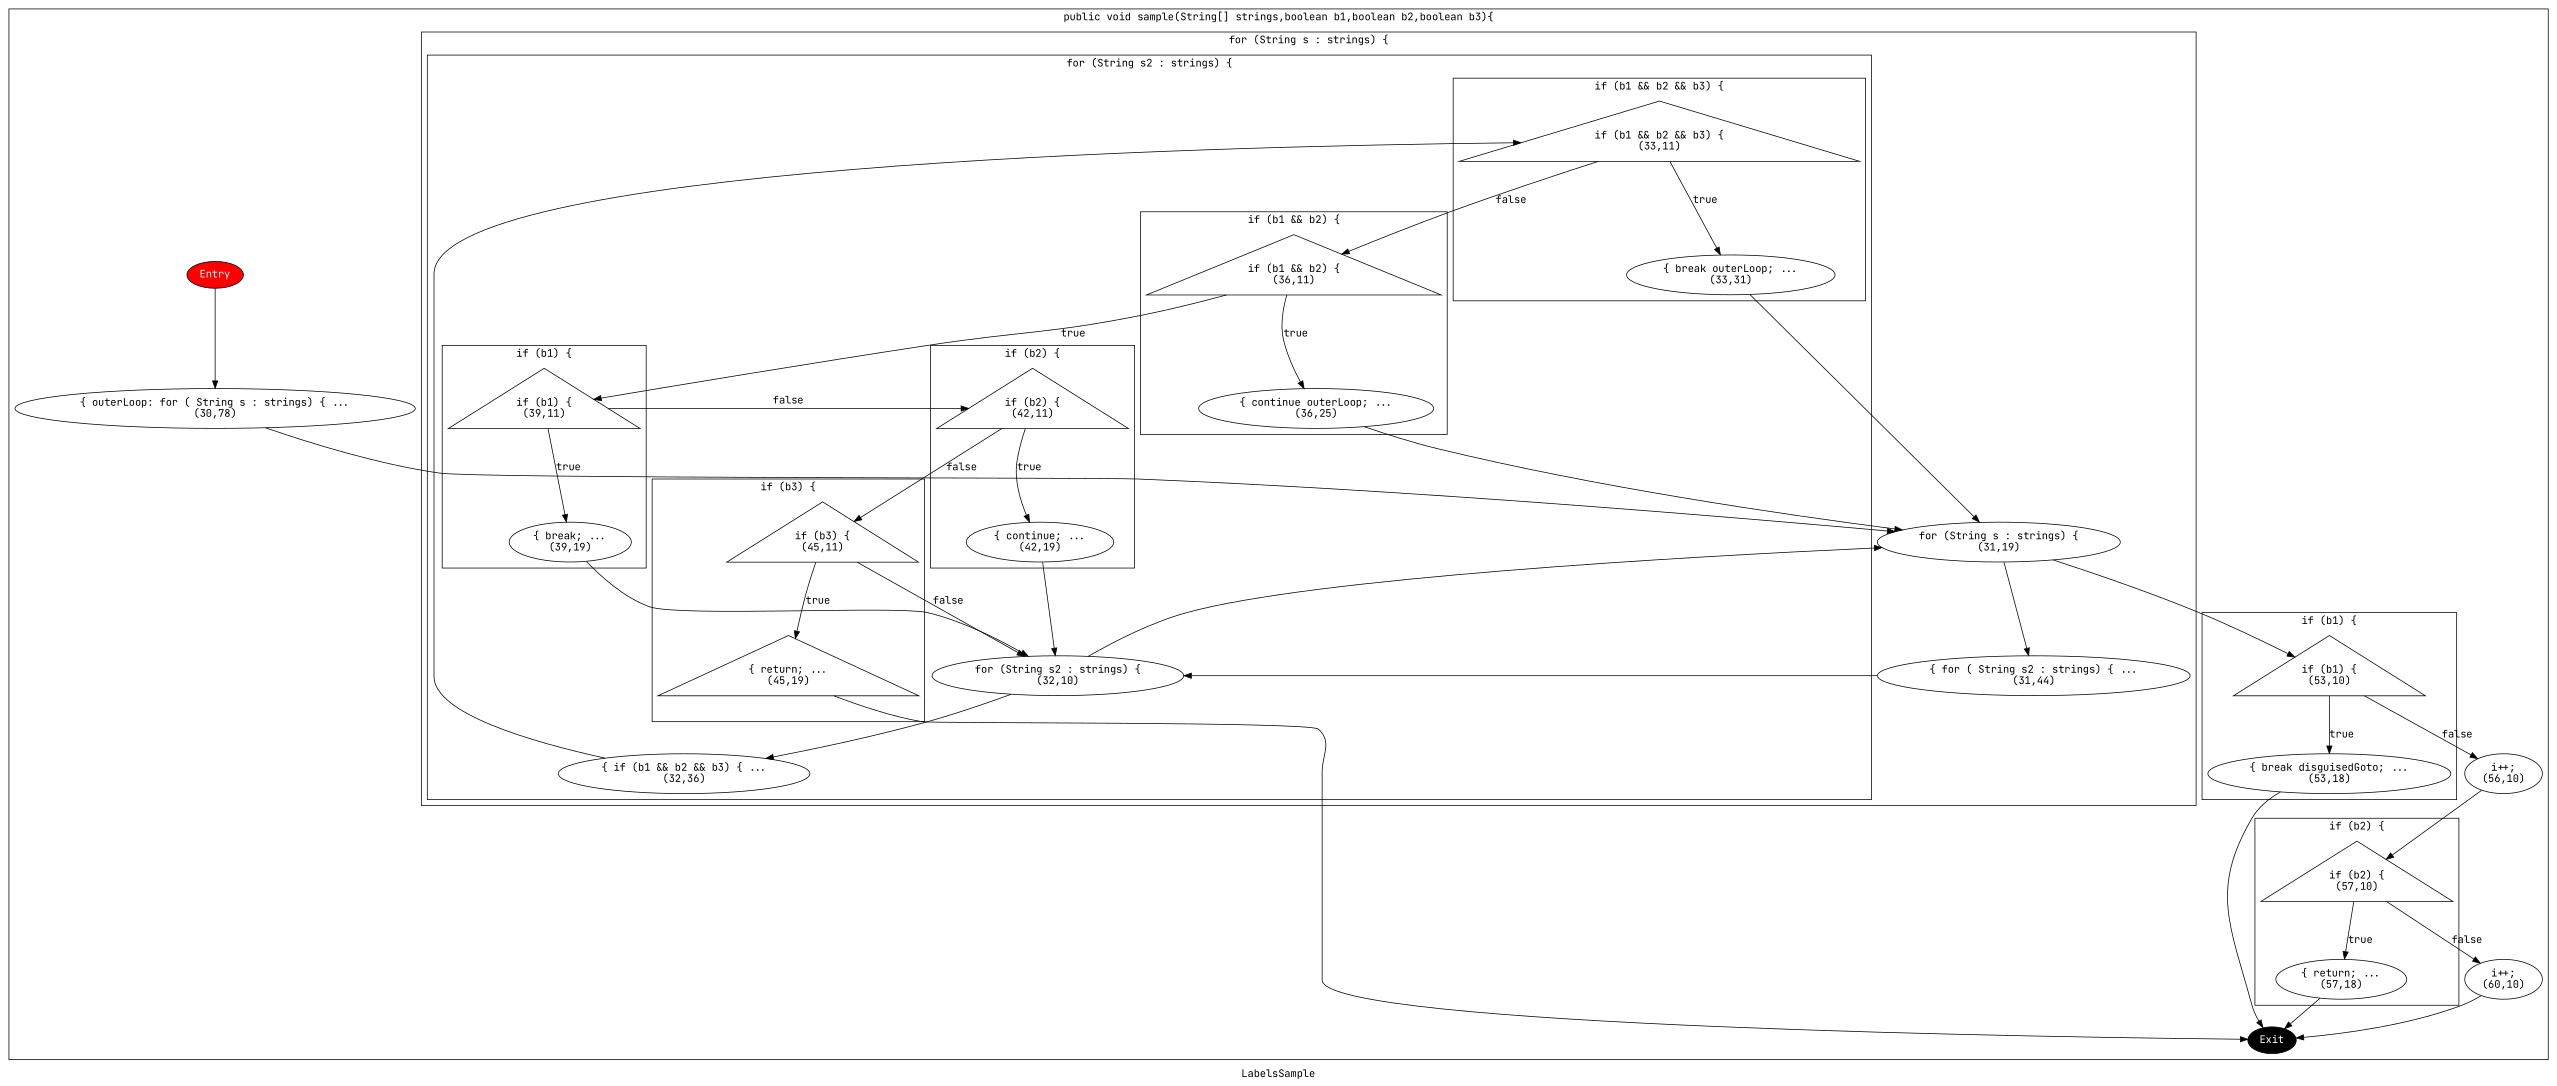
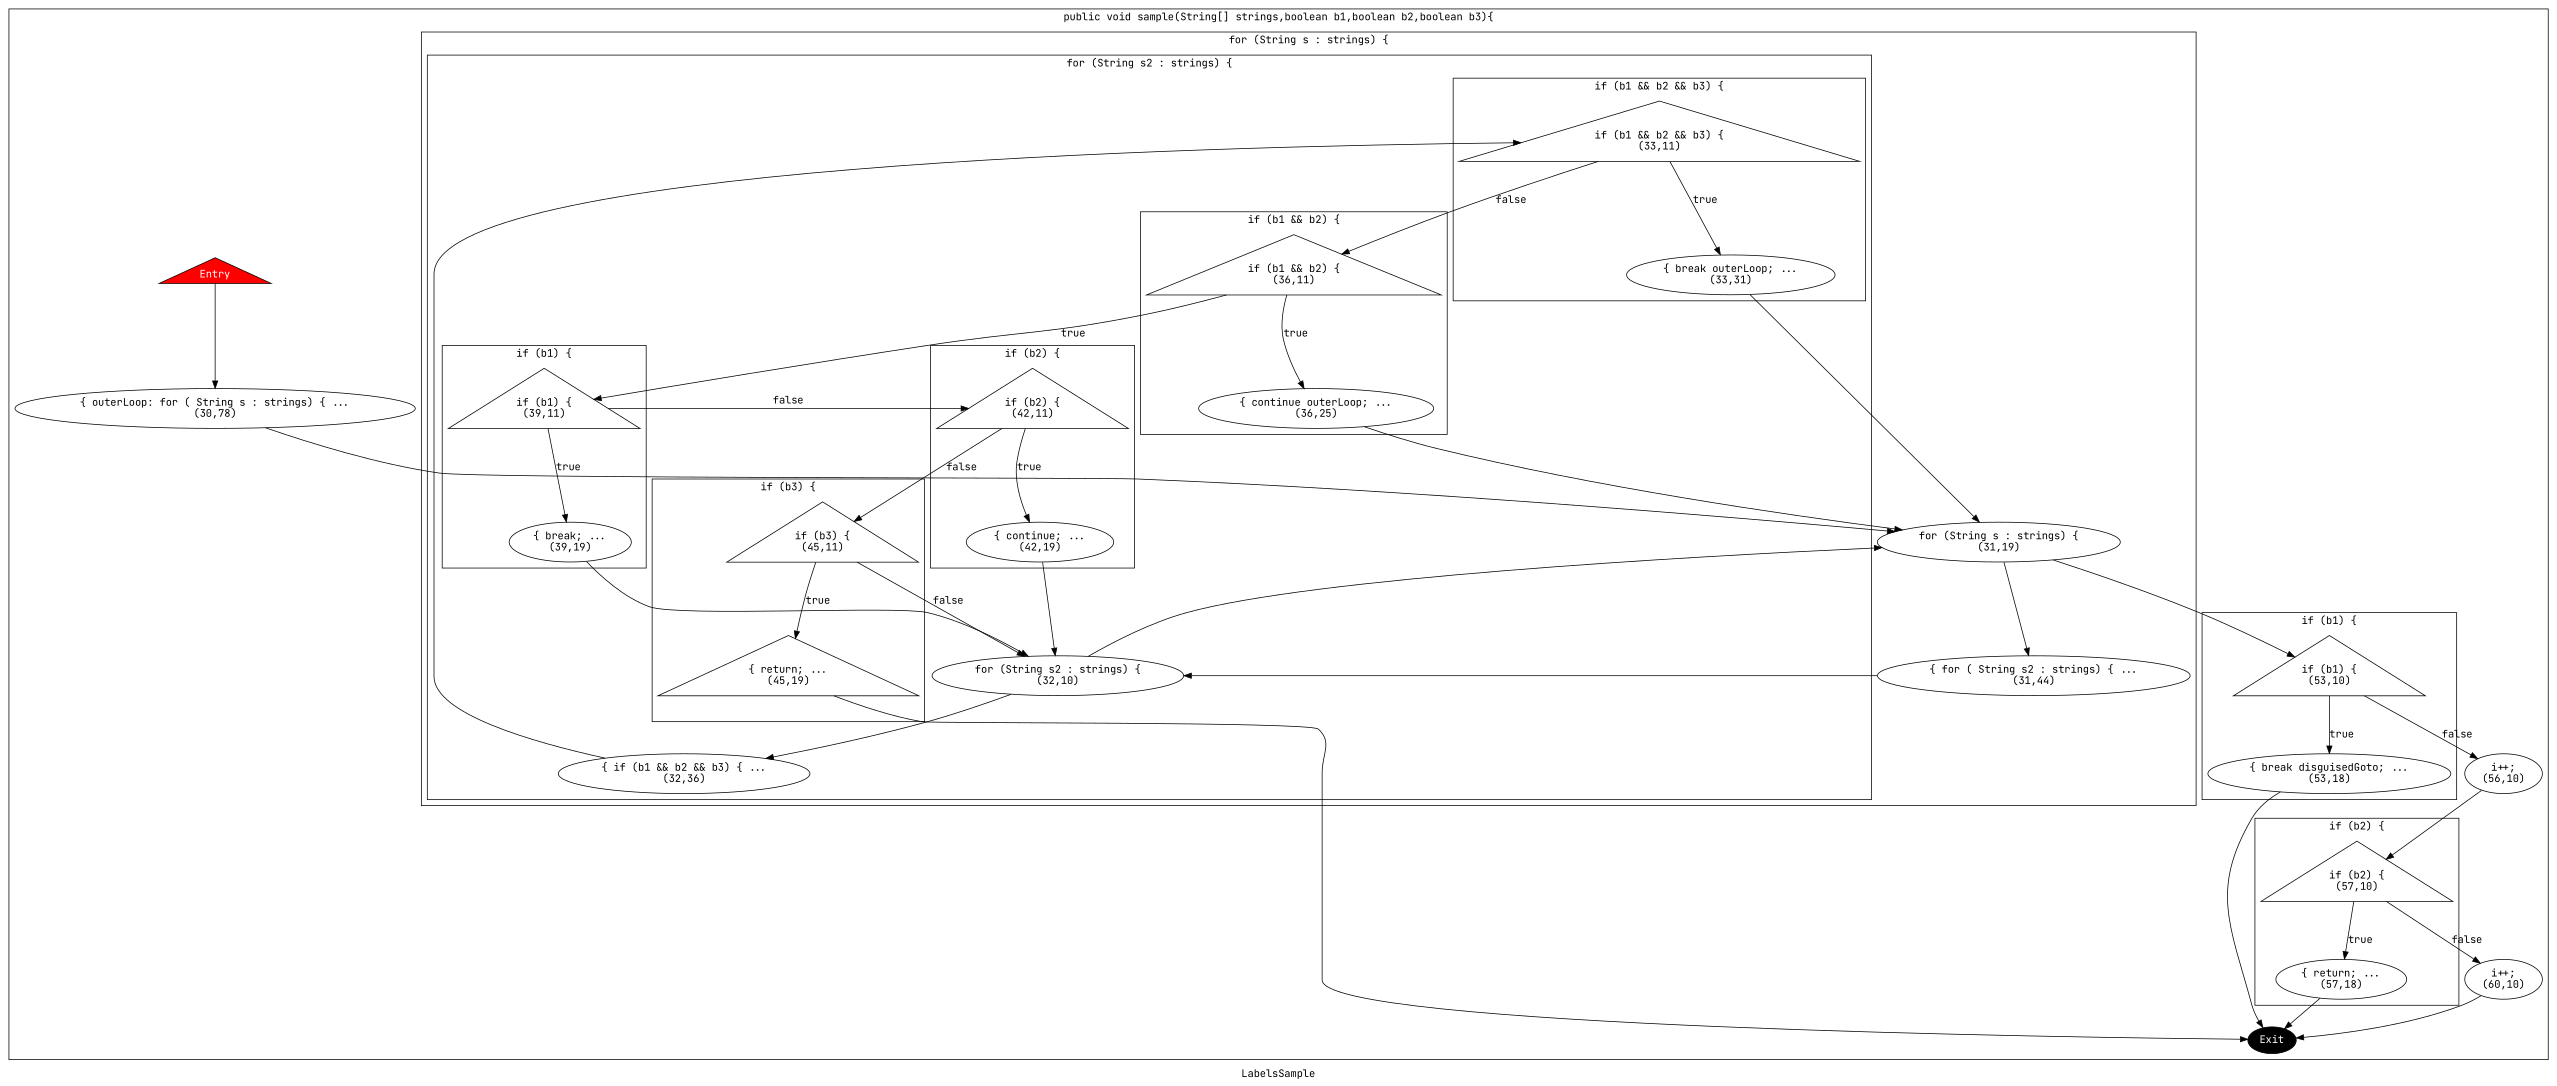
  digraph {
    fontname="JetBrains Mono"
    label=LabelsSample
    node [fontname="JetBrains Mono"]
    edge [fontname="JetBrains Mono"]
    n1 [label="if (b1 && b2 && b3) {\n(33,11)" shape=triangle]
    n2 [label="{ break outerLoop; ...\n(33,31)"]
    n3 [label="if (b1 && b2) {\n(36,11)" shape=triangle]
    n4 [label="{ continue outerLoop; ...\n(36,25)"]
    n5 [label="if (b1) {\n(39,11)" shape=triangle]
    n6 [label="{ break; ...\n(39,19)"]
    n7 [label="if (b2) {\n(42,11)" shape=triangle]
    n8 [label="{ continue; ...\n(42,19)"]
    n9 [label="if (b3) {\n(45,11)" shape=triangle]
    n10 [label="{ return; ...\n(45,19)" shape=triangle]
    n11 [label="for (String s2 : strings) {\n(32,10)"]
    n12 [label="{ if (b1 && b2 && b3) { ...\n(32,36)"]
    n13 [label="for (String s : strings) {\n(31,19)"]
    n14 [label="{ for ( String s2 : strings) { ...\n(31,44)"]
    n15 [label="if (b1) {\n(53,10)" shape=triangle]
    n16 [label="{ break disguisedGoto; ...\n(53,18)"]
    n17 [label="if (b2) {\n(57,10)" shape=triangle]
    n18 [label="{ return; ...\n(57,18)"]
-   Entry [fillcolor=red fontcolor=white style=filled]
+   Entry [fillcolor=red fontcolor=white style=filled shape=triangle]
    n20 [label="{ outerLoop: for ( String s : strings) { ...\n(30,78)"]
    Exit [fillcolor=black fontcolor=white style=filled]
    n22 [label="i++;\n(56,10)"]
    n23 [label="i++;\n(60,10)"]
    subgraph cluster_1 {
      label="public void sample(String[] strings,boolean b1,boolean b2,boolean b3){"
      Entry
      n20
      Exit
      n22
      n23
      subgraph cluster_2 {
        label="for (String s : strings) {"
        n13
        n14
        subgraph cluster_3 {
          label="for (String s2 : strings) {"
          n11
          n12
          subgraph cluster_4 {
            label="if (b1 && b2 && b3) {"
            n1
            n2
          }
          subgraph cluster_5 {
            label="if (b1 && b2) {"
            n3
            n4
          }
          subgraph cluster_6 {
            label="if (b1) {"
            n5
            n6
          }
          subgraph cluster_7 {
            label="if (b2) {"
            n7
            n8
          }
          subgraph cluster_8 {
            label="if (b3) {"
            n9
            n10
          }
        }
      }
      subgraph cluster_9 {
        label="if (b1) {"
        n15
        n16
      }
      subgraph cluster_10 {
        label="if (b2) {"
        n17
        n18
      }
    }
    n1 -> n2 [label=true]
    n1 -> n3 [label=false]
    n2 -> n13
    n3 -> n4 [label=true]
    n3 -> n5 [label=true]
    n4 -> n13
    n5 -> n6 [label=true]
    n5 -> n7 [label=false]
    n6 -> n11
    n7 -> n8 [label=true]
    n7 -> n9 [label=false]
    n8 -> n11
    n9 -> n10 [label=true]
    n9 -> n11 [label=false]
    n10 -> Exit
    n11 -> n12
    n11 -> n13
    n12 -> n1
    n13 -> n14
    n13 -> n15
    n14 -> n11
    n15 -> n16 [label=true]
    n15 -> n22 [label=false]
    n16 -> Exit
    n17 -> n18 [label=true]
    n17 -> n23 [label=false]
    n18 -> Exit
    Entry -> n20
    n20 -> n13
    n22 -> n17
    n23 -> Exit
  }
